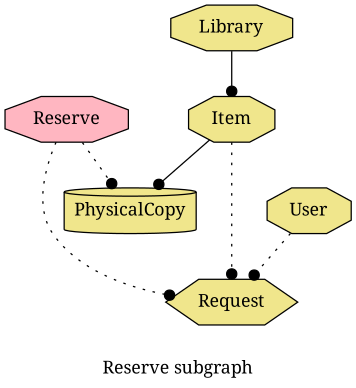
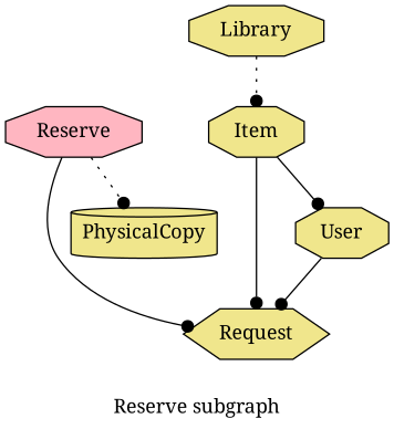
  digraph {
    fontname="Noto Serif"
    label="Reserve subgraph"
    splines=true
    node [fillcolor=khaki fontname="Noto Serif" shape=octagon style=filled]
    edge [arrowhead=dot arrowtail=none fontname="Noto Serif" style=solid]
    Reserve [fillcolor=lightpink]
    Request [shape=hexagon]
    PhysicalCopy [shape=cylinder]
    User
    Item
    Library
    subgraph sub_1 {
    }
-   Reserve -> Request [style=dotted]
+   Reserve -> Request
    Reserve -> PhysicalCopy [style=dotted]
-   User -> Request [style=dotted]
-   Item -> Request [style=dotted]
-   Item -> PhysicalCopy
-   Library -> Item
+   User -> Request
+   Item -> Request
+   Item -> User
+   Library -> Item [style=dotted]
  }
